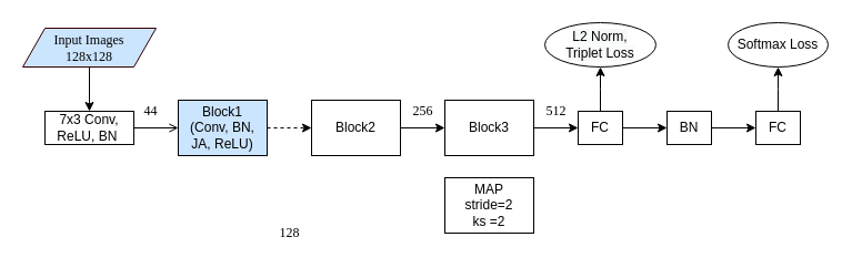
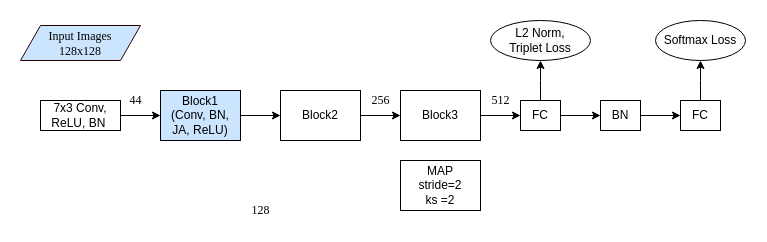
  <mxCell id="0" />
  <mxCell id="1" parent="0" />
- <mxCell id="2" style="edgeStyle=orthogonalEdgeStyle;rounded=0;orthogonalLoop=1;jettySize=auto;html=1;exitX=1;exitY=0.5;exitDx=0;exitDy=0;entryX=0;entryY=0.5;entryDx=0;entryDy=0;endArrow=open;" edge="1" parent="1" source="3" target="5"><mxGeometry relative="1" as="geometry" /></mxCell>
+ <mxCell id="2" style="edgeStyle=orthogonalEdgeStyle;rounded=0;orthogonalLoop=1;jettySize=auto;html=1;exitX=1;exitY=0.5;exitDx=0;exitDy=0;entryX=0;entryY=0.5;entryDx=0;entryDy=0;" edge="1" parent="1" source="3" target="5"><mxGeometry relative="1" as="geometry" /></mxCell>
  <mxCell id="3" value="7x3 Conv, ReLU, BN&amp;nbsp;" style="rounded=0;whiteSpace=wrap;html=1;" vertex="1" parent="1"><mxGeometry x="40" y="100" width="80" height="30" as="geometry" /></mxCell>
- <mxCell id="4" style="edgeStyle=orthogonalEdgeStyle;rounded=0;orthogonalLoop=1;jettySize=auto;html=1;exitX=1;exitY=0.5;exitDx=0;exitDy=0;entryX=0;entryY=0.5;entryDx=0;entryDy=0;dashed=1;" edge="1" parent="1" source="5" target="7"><mxGeometry relative="1" as="geometry" /></mxCell>
+ <mxCell id="4" style="edgeStyle=orthogonalEdgeStyle;rounded=0;orthogonalLoop=1;jettySize=auto;html=1;exitX=1;exitY=0.5;exitDx=0;exitDy=0;entryX=0;entryY=0.5;entryDx=0;entryDy=0;" edge="1" parent="1" source="5" target="7"><mxGeometry relative="1" as="geometry" /></mxCell>
  <mxCell id="5" value="Block1&lt;br&gt;(Conv, BN, JA, ReLU)" style="rounded=0;whiteSpace=wrap;html=1;fillColor=#cce5ff;" vertex="1" parent="1"><mxGeometry x="160" y="90" width="80" height="50" as="geometry" /></mxCell>
  <mxCell id="6" style="edgeStyle=orthogonalEdgeStyle;rounded=0;orthogonalLoop=1;jettySize=auto;html=1;exitX=1;exitY=0.5;exitDx=0;exitDy=0;entryX=0;entryY=0.5;entryDx=0;entryDy=0;" edge="1" parent="1" source="7" target="9"><mxGeometry relative="1" as="geometry" /></mxCell>
  <mxCell id="7" value="Block2&lt;br&gt;" style="rounded=0;whiteSpace=wrap;html=1;" vertex="1" parent="1"><mxGeometry x="280" y="90" width="80" height="50" as="geometry" /></mxCell>
  <mxCell id="8" style="edgeStyle=orthogonalEdgeStyle;rounded=0;orthogonalLoop=1;jettySize=auto;html=1;exitX=1;exitY=0.5;exitDx=0;exitDy=0;entryX=0;entryY=0.5;entryDx=0;entryDy=0;" edge="1" parent="1" source="9" target="12"><mxGeometry relative="1" as="geometry" /></mxCell>
  <mxCell id="9" value="Block3" style="rounded=0;whiteSpace=wrap;html=1;" vertex="1" parent="1"><mxGeometry x="400" y="90" width="80" height="50" as="geometry" /></mxCell>
  <mxCell id="10" style="edgeStyle=orthogonalEdgeStyle;rounded=0;orthogonalLoop=1;jettySize=auto;html=1;exitX=0.5;exitY=0;exitDx=0;exitDy=0;" edge="1" parent="1" source="12"><mxGeometry relative="1" as="geometry"><mxPoint x="540" y="60" as="targetPoint" /></mxGeometry></mxCell>
  <mxCell id="11" style="edgeStyle=orthogonalEdgeStyle;rounded=0;orthogonalLoop=1;jettySize=auto;html=1;exitX=1;exitY=0.5;exitDx=0;exitDy=0;entryX=0;entryY=0.5;entryDx=0;entryDy=0;" edge="1" parent="1" source="12" target="14"><mxGeometry relative="1" as="geometry" /></mxCell>
  <mxCell id="12" value="FC" style="rounded=0;whiteSpace=wrap;html=1;" vertex="1" parent="1"><mxGeometry x="520" y="100" width="40" height="30" as="geometry" /></mxCell>
  <mxCell id="13" style="edgeStyle=orthogonalEdgeStyle;rounded=0;orthogonalLoop=1;jettySize=auto;html=1;exitX=1;exitY=0.5;exitDx=0;exitDy=0;entryX=0;entryY=0.5;entryDx=0;entryDy=0;" edge="1" parent="1" source="14" target="16"><mxGeometry relative="1" as="geometry" /></mxCell>
  <mxCell id="14" value="BN" style="rounded=0;whiteSpace=wrap;html=1;" vertex="1" parent="1"><mxGeometry x="600" y="100" width="40" height="30" as="geometry" /></mxCell>
  <mxCell id="15" style="edgeStyle=orthogonalEdgeStyle;rounded=0;orthogonalLoop=1;jettySize=auto;html=1;exitX=0.5;exitY=0;exitDx=0;exitDy=0;" edge="1" parent="1" source="16"><mxGeometry relative="1" as="geometry"><mxPoint x="700" y="60" as="targetPoint" /></mxGeometry></mxCell>
  <mxCell id="16" value="FC" style="rounded=0;whiteSpace=wrap;html=1;" vertex="1" parent="1"><mxGeometry x="680" y="100" width="40" height="30" as="geometry" /></mxCell>
  <mxCell id="17" value="&lt;span style=&quot;color: rgb(0 , 0 , 0) ; font-family: &amp;#34;helvetica&amp;#34; ; font-size: 12px ; font-style: normal ; font-weight: 400 ; letter-spacing: normal ; text-align: center ; text-indent: 0px ; text-transform: none ; word-spacing: 0px ; background-color: rgb(248 , 249 , 250) ; display: inline ; float: none&quot;&gt;L2 Norm,&lt;br&gt;Triplet Loss&lt;/span&gt;" style="ellipse;whiteSpace=wrap;html=1;" vertex="1" parent="1"><mxGeometry x="490" y="20" width="100" height="40" as="geometry" /></mxCell>
  <mxCell id="18" value="Softmax Loss" style="ellipse;whiteSpace=wrap;html=1;" vertex="1" parent="1"><mxGeometry x="655" y="20" width="90" height="40" as="geometry" /></mxCell>
  <mxCell id="19" value="44" style="text;html=1;resizable=0;autosize=1;align=center;verticalAlign=middle;points=[];fillColor=none;strokeColor=none;rounded=0;fontFamily=Comic Sans MS;" vertex="1" parent="1"><mxGeometry x="120" y="90" width="30" height="20" as="geometry" /></mxCell>
  <mxCell id="20" value="MAP&lt;br&gt;stride=2&lt;br&gt;ks =2" style="rounded=0;whiteSpace=wrap;html=1;" vertex="1" parent="1"><mxGeometry x="400" y="160" width="80" height="50" as="geometry" /></mxCell>
  <mxCell id="21" value="128" style="text;html=1;resizable=0;autosize=1;align=center;verticalAlign=middle;points=[];fillColor=none;strokeColor=none;rounded=0;fontFamily=Comic Sans MS;" vertex="1" parent="1"><mxGeometry x="240" y="200" width="40" height="20" as="geometry" /></mxCell>
  <mxCell id="22" value="256" style="text;html=1;resizable=0;autosize=1;align=center;verticalAlign=middle;points=[];fillColor=none;strokeColor=none;rounded=0;fontFamily=Comic Sans MS;" vertex="1" parent="1"><mxGeometry x="360" y="90" width="40" height="20" as="geometry" /></mxCell>
  <mxCell id="23" value="512" style="text;html=1;resizable=0;autosize=1;align=center;verticalAlign=middle;points=[];fillColor=none;strokeColor=none;rounded=0;fontFamily=Comic Sans MS;" vertex="1" parent="1"><mxGeometry x="480" y="90" width="40" height="20" as="geometry" /></mxCell>
- <mxCell id="24" style="rounded=0;orthogonalLoop=1;jettySize=auto;html=1;exitX=0.5;exitY=1;exitDx=0;exitDy=0;entryX=0.5;entryY=0;entryDx=0;entryDy=0;fontFamily=Comic Sans MS;strokeColor=#000000;fillColor=#000000;" edge="1" parent="1" source="25" target="3"><mxGeometry relative="1" as="geometry" /></mxCell>
  <mxCell id="25" value="Input Images&lt;br&gt;128x128" style="shape=parallelogram;perimeter=parallelogramPerimeter;whiteSpace=wrap;html=1;fixedSize=1;fontFamily=Comic Sans MS;strokeColor=#330000;fillColor=#CCE5FF;" vertex="1" parent="1"><mxGeometry x="20" y="25" width="120" height="35" as="geometry" /></mxCell>
